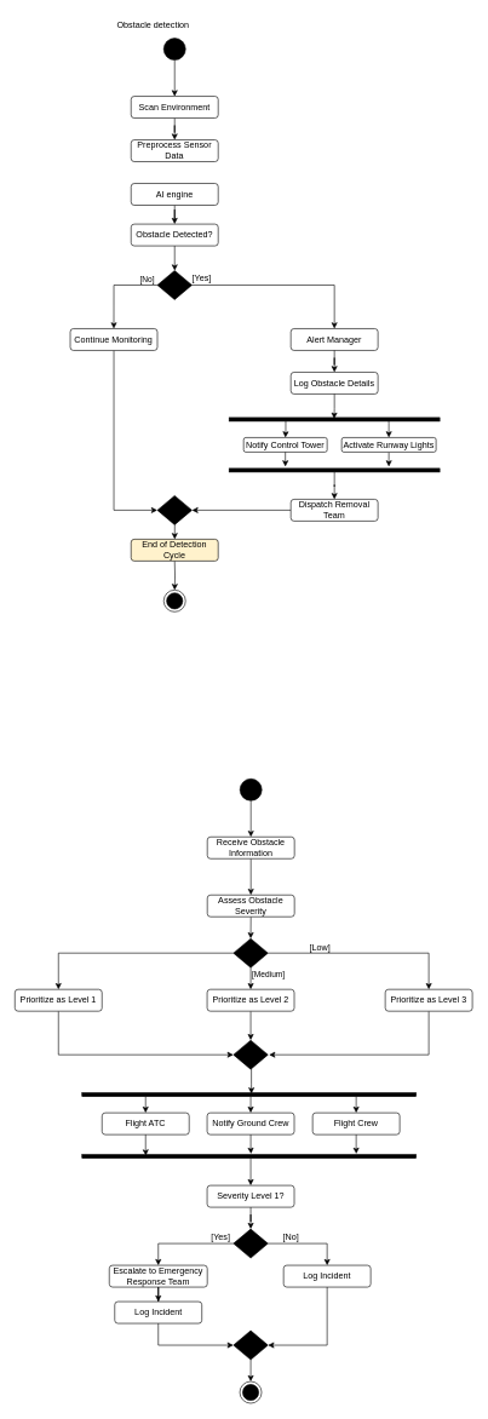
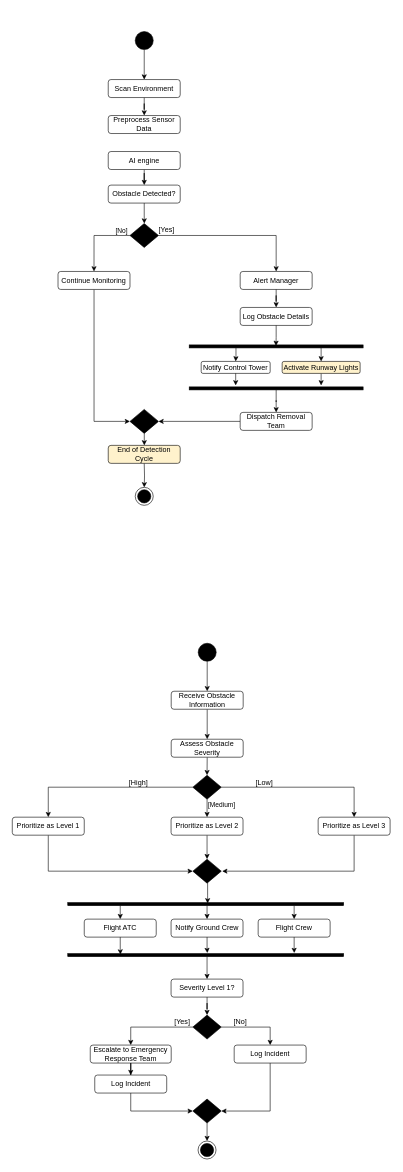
  <mxCell id="0" />
  <mxCell id="1" parent="0" />
  <mxCell id="2" value="" style="ellipse;fillColor=strokeColor;html=1;" parent="1" vertex="1"><mxGeometry x="225" y="52" width="30" height="30" as="geometry" /></mxCell>
  <mxCell id="3" value="" style="ellipse;html=1;shape=endState;fillColor=strokeColor;" parent="1" vertex="1"><mxGeometry x="225" y="812" width="30" height="30" as="geometry" /></mxCell>
  <mxCell id="4" value="" style="endArrow=classic;html=1;rounded=0;exitX=0.5;exitY=1;exitDx=0;exitDy=0;" parent="1" source="2" edge="1"><mxGeometry width="50" height="50" relative="1" as="geometry"><mxPoint x="565" y="202" as="sourcePoint" /><mxPoint x="240" y="132" as="targetPoint" /></mxGeometry></mxCell>
  <mxCell id="5" style="edgeStyle=orthogonalEdgeStyle;rounded=0;orthogonalLoop=1;jettySize=auto;html=1;" parent="1" source="6" target="22" edge="1"><mxGeometry relative="1" as="geometry" /></mxCell>
  <mxCell id="6" value="Scan Environment" style="rounded=1;whiteSpace=wrap;html=1;" parent="1" vertex="1"><mxGeometry x="180" y="132" width="120" height="30" as="geometry" /></mxCell>
  <mxCell id="7" style="edgeStyle=orthogonalEdgeStyle;rounded=0;orthogonalLoop=1;jettySize=auto;html=1;exitX=1;exitY=0.5;exitDx=0;exitDy=0;entryX=0.5;entryY=0;entryDx=0;entryDy=0;" parent="1" source="10" target="14" edge="1"><mxGeometry relative="1" as="geometry"><mxPoint x="345" y="332" as="targetPoint" /></mxGeometry></mxCell>
  <mxCell id="8" style="edgeStyle=orthogonalEdgeStyle;rounded=0;orthogonalLoop=1;jettySize=auto;html=1;entryX=0.5;entryY=0;entryDx=0;entryDy=0;exitX=0;exitY=0.5;exitDx=0;exitDy=0;" parent="1" source="10" target="28" edge="1"><mxGeometry relative="1" as="geometry" /></mxCell>
  <mxCell id="9" value="[No]" style="edgeLabel;html=1;align=center;verticalAlign=middle;resizable=0;points=[];" parent="8" vertex="1" connectable="0"><mxGeometry x="-0.334" y="1" relative="1" as="geometry"><mxPoint x="25" y="-10" as="offset" /></mxGeometry></mxCell>
  <mxCell id="10" value="" style="rhombus;fillColor=#000000;" parent="1" vertex="1"><mxGeometry x="216.25" y="372" width="47.5" height="40" as="geometry" /></mxCell>
  <mxCell id="11" style="edgeStyle=orthogonalEdgeStyle;rounded=0;orthogonalLoop=1;jettySize=auto;html=1;entryX=0.5;entryY=0;entryDx=0;entryDy=0;" parent="1" source="12" target="24" edge="1"><mxGeometry relative="1" as="geometry" /></mxCell>
  <mxCell id="12" value="AI engine" style="rounded=1;whiteSpace=wrap;html=1;" parent="1" vertex="1"><mxGeometry x="180" y="252" width="120" height="30" as="geometry" /></mxCell>
  <mxCell id="13" value="[Yes]" style="text;html=1;align=center;verticalAlign=middle;resizable=0;points=[];autosize=1;strokeColor=none;fillColor=none;" parent="1" vertex="1"><mxGeometry x="252" y="367" width="50" height="30" as="geometry" /></mxCell>
  <mxCell id="14" value="Alert Manager" style="rounded=1;whiteSpace=wrap;html=1;" parent="1" vertex="1"><mxGeometry x="400" y="452" width="120" height="30" as="geometry" /></mxCell>
  <mxCell id="15" value="" style="ellipse;fillColor=strokeColor;html=1;" parent="1" vertex="1"><mxGeometry x="330" y="1072" width="30" height="30" as="geometry" /></mxCell>
  <mxCell id="16" value="" style="endArrow=classic;html=1;rounded=0;exitX=0.5;exitY=1;exitDx=0;exitDy=0;" parent="1" source="15" edge="1"><mxGeometry width="50" height="50" relative="1" as="geometry"><mxPoint x="670" y="1222" as="sourcePoint" /><mxPoint x="345" y="1152" as="targetPoint" /></mxGeometry></mxCell>
  <mxCell id="17" style="edgeStyle=orthogonalEdgeStyle;rounded=0;orthogonalLoop=1;jettySize=auto;html=1;entryX=0.5;entryY=0;entryDx=0;entryDy=0;" parent="1" source="18" target="20" edge="1"><mxGeometry relative="1" as="geometry"><mxPoint x="345" y="1322" as="targetPoint" /></mxGeometry></mxCell>
  <mxCell id="18" value="Receive Obstacle Information" style="rounded=1;whiteSpace=wrap;html=1;" parent="1" vertex="1"><mxGeometry x="285" y="1152" width="120" height="30" as="geometry" /></mxCell>
  <mxCell id="19" style="edgeStyle=orthogonalEdgeStyle;rounded=0;orthogonalLoop=1;jettySize=auto;html=1;exitX=0.5;exitY=1;exitDx=0;exitDy=0;entryX=0.5;entryY=0;entryDx=0;entryDy=0;" parent="1" source="20" target="49" edge="1"><mxGeometry relative="1" as="geometry"><mxPoint x="345" y="1312" as="targetPoint" /></mxGeometry></mxCell>
  <mxCell id="20" value="Assess Obstacle Severity" style="rounded=1;whiteSpace=wrap;html=1;" parent="1" vertex="1"><mxGeometry x="285" y="1232" width="120" height="30" as="geometry" /></mxCell>
- <mxCell id="21" value="Obstacle detection" style="text;html=1;align=center;verticalAlign=middle;resizable=0;points=[];autosize=1;strokeColor=none;fillColor=none;" parent="1" vertex="1"><mxGeometry x="150" y="20" width="120" height="30" as="geometry" /></mxCell>
  <mxCell id="22" value="Preprocess Sensor Data" style="rounded=1;whiteSpace=wrap;html=1;" parent="1" vertex="1"><mxGeometry x="180" y="192" width="120" height="30" as="geometry" /></mxCell>
  <mxCell id="23" style="edgeStyle=orthogonalEdgeStyle;rounded=0;orthogonalLoop=1;jettySize=auto;html=1;" parent="1" source="24" target="10" edge="1"><mxGeometry relative="1" as="geometry" /></mxCell>
  <mxCell id="24" value="Obstacle Detected?" style="rounded=1;whiteSpace=wrap;html=1;" parent="1" vertex="1"><mxGeometry x="180" y="308" width="120" height="30" as="geometry" /></mxCell>
  <mxCell id="25" value="Log Obstacle Details" style="rounded=1;whiteSpace=wrap;html=1;" parent="1" vertex="1"><mxGeometry x="400" y="512" width="120" height="30" as="geometry" /></mxCell>
  <mxCell id="26" style="edgeStyle=orthogonalEdgeStyle;rounded=0;orthogonalLoop=1;jettySize=auto;html=1;entryX=0.5;entryY=0;entryDx=0;entryDy=0;" parent="1" source="14" target="25" edge="1"><mxGeometry relative="1" as="geometry" /></mxCell>
  <mxCell id="27" style="edgeStyle=orthogonalEdgeStyle;rounded=0;orthogonalLoop=1;jettySize=auto;html=1;entryX=0;entryY=0.5;entryDx=0;entryDy=0;" parent="1" source="28" target="30" edge="1"><mxGeometry relative="1" as="geometry" /></mxCell>
  <mxCell id="28" value="Continue Monitoring" style="rounded=1;whiteSpace=wrap;html=1;" parent="1" vertex="1"><mxGeometry x="96.25" y="452" width="120" height="30" as="geometry" /></mxCell>
  <mxCell id="29" style="edgeStyle=orthogonalEdgeStyle;rounded=0;orthogonalLoop=1;jettySize=auto;html=1;" parent="1" source="30" edge="1"><mxGeometry relative="1" as="geometry"><mxPoint x="240" y="742" as="targetPoint" /></mxGeometry></mxCell>
  <mxCell id="30" value="" style="rhombus;fillColor=#000000;" parent="1" vertex="1"><mxGeometry x="216.25" y="682" width="47.5" height="40" as="geometry" /></mxCell>
  <mxCell id="31" style="edgeStyle=orthogonalEdgeStyle;rounded=0;orthogonalLoop=1;jettySize=auto;html=1;entryX=0.5;entryY=0;entryDx=0;entryDy=0;" parent="1" target="3" edge="1"><mxGeometry relative="1" as="geometry"><mxPoint x="240" y="772" as="sourcePoint" /></mxGeometry></mxCell>
  <mxCell id="32" value="End of Detection Cycle" style="rounded=1;whiteSpace=wrap;html=1;fillColor=#fff2cc;" parent="1" vertex="1"><mxGeometry x="180" y="742" width="120" height="30" as="geometry" /></mxCell>
  <mxCell id="33" style="edgeStyle=orthogonalEdgeStyle;rounded=0;orthogonalLoop=1;jettySize=auto;html=1;entryX=0.5;entryY=0;entryDx=0;entryDy=0;" parent="1" source="34" target="36" edge="1"><mxGeometry relative="1" as="geometry"><Array as="points"><mxPoint x="393" y="592" /><mxPoint x="393" y="592" /></Array></mxGeometry></mxCell>
  <mxCell id="34" value="" style="html=1;points=[];perimeter=orthogonalPerimeter;fillColor=strokeColor;rotation=-90;" parent="1" vertex="1"><mxGeometry x="457.5" y="432" width="5" height="290" as="geometry" /></mxCell>
  <mxCell id="35" style="edgeStyle=orthogonalEdgeStyle;rounded=0;orthogonalLoop=1;jettySize=auto;html=1;entryX=0.686;entryY=0.499;entryDx=0;entryDy=0;entryPerimeter=0;" parent="1" source="25" target="34" edge="1"><mxGeometry relative="1" as="geometry" /></mxCell>
  <mxCell id="36" value="Notify Control Tower" style="rounded=1;whiteSpace=wrap;html=1;" parent="1" vertex="1"><mxGeometry x="335" y="602" width="115" height="20" as="geometry" /></mxCell>
  <mxCell id="37" style="edgeStyle=orthogonalEdgeStyle;rounded=0;orthogonalLoop=1;jettySize=auto;html=1;" parent="1" source="38" edge="1"><mxGeometry relative="1" as="geometry"><mxPoint x="535" y="642" as="targetPoint" /><Array as="points"><mxPoint x="535" y="632" /><mxPoint x="535" y="632" /></Array></mxGeometry></mxCell>
- <mxCell id="38" value="Activate Runway Lights" style="rounded=1;whiteSpace=wrap;html=1;" parent="1" vertex="1"><mxGeometry x="470" y="602" width="130" height="20" as="geometry" /></mxCell>
+ <mxCell id="38" value="Activate Runway Lights" style="rounded=1;whiteSpace=wrap;html=1;fillColor=#fff2cc;" parent="1" vertex="1"><mxGeometry x="470" y="602" width="130" height="20" as="geometry" /></mxCell>
  <mxCell id="39" style="edgeStyle=orthogonalEdgeStyle;rounded=0;orthogonalLoop=1;jettySize=auto;html=1;entryX=0.5;entryY=0;entryDx=0;entryDy=0;" parent="1" source="40" target="44" edge="1"><mxGeometry relative="1" as="geometry" /></mxCell>
  <mxCell id="40" value="" style="html=1;points=[];perimeter=orthogonalPerimeter;fillColor=strokeColor;rotation=-90;" parent="1" vertex="1"><mxGeometry x="457.5" y="502" width="5" height="290" as="geometry" /></mxCell>
  <mxCell id="41" style="edgeStyle=orthogonalEdgeStyle;rounded=0;orthogonalLoop=1;jettySize=auto;html=1;entryX=0.165;entryY=0.758;entryDx=0;entryDy=0;entryPerimeter=0;startArrow=classic;startFill=1;endArrow=none;endFill=0;" parent="1" source="38" target="34" edge="1"><mxGeometry relative="1" as="geometry" /></mxCell>
  <mxCell id="42" style="edgeStyle=orthogonalEdgeStyle;rounded=0;orthogonalLoop=1;jettySize=auto;html=1;entryX=1.5;entryY=0.267;entryDx=0;entryDy=0;entryPerimeter=0;" parent="1" source="36" target="40" edge="1"><mxGeometry relative="1" as="geometry" /></mxCell>
  <mxCell id="43" style="edgeStyle=orthogonalEdgeStyle;rounded=0;orthogonalLoop=1;jettySize=auto;html=1;entryX=1;entryY=0.5;entryDx=0;entryDy=0;" parent="1" source="44" target="30" edge="1"><mxGeometry relative="1" as="geometry" /></mxCell>
  <mxCell id="44" value="Dispatch Removal Team" style="rounded=1;whiteSpace=wrap;html=1;" parent="1" vertex="1"><mxGeometry x="400" y="687" width="120" height="30" as="geometry" /></mxCell>
  <mxCell id="45" style="edgeStyle=orthogonalEdgeStyle;rounded=0;orthogonalLoop=1;jettySize=auto;html=1;entryX=0.5;entryY=0;entryDx=0;entryDy=0;" parent="1" source="49" target="53" edge="1"><mxGeometry relative="1" as="geometry" /></mxCell>
  <mxCell id="46" value="[Medium]" style="edgeLabel;html=1;align=center;verticalAlign=middle;resizable=0;points=[];" parent="45" vertex="1" connectable="0"><mxGeometry x="-0.313" y="2" relative="1" as="geometry"><mxPoint x="22" as="offset" /></mxGeometry></mxCell>
  <mxCell id="47" style="edgeStyle=orthogonalEdgeStyle;rounded=0;orthogonalLoop=1;jettySize=auto;html=1;entryX=0.5;entryY=0;entryDx=0;entryDy=0;" parent="1" source="49" target="51" edge="1"><mxGeometry relative="1" as="geometry" /></mxCell>
  <mxCell id="48" style="edgeStyle=orthogonalEdgeStyle;rounded=0;orthogonalLoop=1;jettySize=auto;html=1;entryX=0.5;entryY=0;entryDx=0;entryDy=0;" parent="1" source="49" target="55" edge="1"><mxGeometry relative="1" as="geometry" /></mxCell>
  <mxCell id="49" value="" style="rhombus;fillColor=#000000;" parent="1" vertex="1"><mxGeometry x="321" y="1292" width="47.5" height="40" as="geometry" /></mxCell>
  <mxCell id="50" style="edgeStyle=orthogonalEdgeStyle;rounded=0;orthogonalLoop=1;jettySize=auto;html=1;entryX=0;entryY=0.5;entryDx=0;entryDy=0;" parent="1" source="51" target="59" edge="1"><mxGeometry relative="1" as="geometry"><Array as="points"><mxPoint x="80" y="1452" /></Array></mxGeometry></mxCell>
  <mxCell id="51" value="Prioritize as Level 1" style="rounded=1;whiteSpace=wrap;html=1;" parent="1" vertex="1"><mxGeometry x="20" y="1362" width="120" height="30" as="geometry" /></mxCell>
  <mxCell id="52" style="edgeStyle=orthogonalEdgeStyle;rounded=0;orthogonalLoop=1;jettySize=auto;html=1;entryX=0.5;entryY=0;entryDx=0;entryDy=0;" parent="1" source="53" target="59" edge="1"><mxGeometry relative="1" as="geometry" /></mxCell>
  <mxCell id="53" value="Prioritize as Level 2" style="rounded=1;whiteSpace=wrap;html=1;" parent="1" vertex="1"><mxGeometry x="284.75" y="1362" width="120" height="30" as="geometry" /></mxCell>
  <mxCell id="54" style="edgeStyle=orthogonalEdgeStyle;rounded=0;orthogonalLoop=1;jettySize=auto;html=1;" parent="1" source="55" edge="1"><mxGeometry relative="1" as="geometry"><mxPoint x="370" y="1452" as="targetPoint" /><Array as="points"><mxPoint x="590" y="1452" /></Array></mxGeometry></mxCell>
  <mxCell id="55" value="Prioritize as Level 3" style="rounded=1;whiteSpace=wrap;html=1;" parent="1" vertex="1"><mxGeometry x="530" y="1362" width="120" height="30" as="geometry" /></mxCell>
+ <mxCell id="56" value="[High]" style="text;html=1;align=center;verticalAlign=middle;resizable=0;points=[];autosize=1;strokeColor=none;fillColor=none;" parent="1" vertex="1"><mxGeometry x="205" y="1290" width="50" height="30" as="geometry" /></mxCell>
  <mxCell id="57" value="[Low]" style="text;html=1;align=center;verticalAlign=middle;resizable=0;points=[];autosize=1;strokeColor=none;fillColor=none;" parent="1" vertex="1"><mxGeometry x="415" y="1290" width="50" height="30" as="geometry" /></mxCell>
  <mxCell id="58" value="Flight ATC" style="rounded=1;whiteSpace=wrap;html=1;" parent="1" vertex="1"><mxGeometry x="140" y="1532" width="120" height="30" as="geometry" /></mxCell>
  <mxCell id="59" value="" style="rhombus;fillColor=#000000;" parent="1" vertex="1"><mxGeometry x="321" y="1432" width="47.5" height="40" as="geometry" /></mxCell>
  <mxCell id="60" style="edgeStyle=orthogonalEdgeStyle;rounded=0;orthogonalLoop=1;jettySize=auto;html=1;entryX=0.5;entryY=0;entryDx=0;entryDy=0;" parent="1" source="63" target="64" edge="1"><mxGeometry relative="1" as="geometry"><Array as="points"><mxPoint x="340" y="1522" /><mxPoint x="340" y="1522" /></Array></mxGeometry></mxCell>
  <mxCell id="61" style="edgeStyle=orthogonalEdgeStyle;rounded=0;orthogonalLoop=1;jettySize=auto;html=1;entryX=0.5;entryY=0;entryDx=0;entryDy=0;" parent="1" source="63" target="58" edge="1"><mxGeometry relative="1" as="geometry"><Array as="points"><mxPoint x="200" y="1512" /><mxPoint x="200" y="1512" /></Array></mxGeometry></mxCell>
  <mxCell id="62" style="edgeStyle=orthogonalEdgeStyle;rounded=0;orthogonalLoop=1;jettySize=auto;html=1;entryX=0.5;entryY=0;entryDx=0;entryDy=0;" parent="1" source="63" target="65" edge="1"><mxGeometry relative="1" as="geometry"><Array as="points"><mxPoint x="490" y="1522" /><mxPoint x="490" y="1522" /></Array></mxGeometry></mxCell>
  <mxCell id="63" value="" style="html=1;points=[];perimeter=orthogonalPerimeter;fillColor=strokeColor;rotation=-90;" parent="1" vertex="1"><mxGeometry x="340" y="1277" width="5" height="460" as="geometry" /></mxCell>
  <mxCell id="64" value="Notify Ground Crew" style="rounded=1;whiteSpace=wrap;html=1;" parent="1" vertex="1"><mxGeometry x="284.75" y="1532" width="120" height="30" as="geometry" /></mxCell>
  <mxCell id="65" value="Flight Crew" style="rounded=1;whiteSpace=wrap;html=1;" parent="1" vertex="1"><mxGeometry x="430" y="1532" width="120" height="30" as="geometry" /></mxCell>
  <mxCell id="66" style="edgeStyle=orthogonalEdgeStyle;rounded=0;orthogonalLoop=1;jettySize=auto;html=1;entryX=0.764;entryY=0.507;entryDx=0;entryDy=0;entryPerimeter=0;" parent="1" source="59" target="63" edge="1"><mxGeometry relative="1" as="geometry"><Array as="points"><mxPoint x="345" y="1492" /><mxPoint x="345" y="1492" /><mxPoint x="345" y="1506" /></Array></mxGeometry></mxCell>
  <mxCell id="67" style="edgeStyle=orthogonalEdgeStyle;rounded=0;orthogonalLoop=1;jettySize=auto;html=1;entryX=0.5;entryY=0;entryDx=0;entryDy=0;" parent="1" source="68" target="73" edge="1"><mxGeometry relative="1" as="geometry"><Array as="points"><mxPoint x="345" y="1602" /><mxPoint x="345" y="1602" /></Array></mxGeometry></mxCell>
  <mxCell id="68" value="" style="html=1;points=[];perimeter=orthogonalPerimeter;fillColor=strokeColor;rotation=-90;" parent="1" vertex="1"><mxGeometry x="340" y="1362" width="5" height="460" as="geometry" /></mxCell>
  <mxCell id="69" style="edgeStyle=orthogonalEdgeStyle;rounded=0;orthogonalLoop=1;jettySize=auto;html=1;entryX=0.713;entryY=0.191;entryDx=0;entryDy=0;entryPerimeter=0;" parent="1" source="58" target="68" edge="1"><mxGeometry relative="1" as="geometry" /></mxCell>
  <mxCell id="70" style="edgeStyle=orthogonalEdgeStyle;rounded=0;orthogonalLoop=1;jettySize=auto;html=1;entryX=1.2;entryY=0.506;entryDx=0;entryDy=0;entryPerimeter=0;" parent="1" source="64" target="68" edge="1"><mxGeometry relative="1" as="geometry" /></mxCell>
  <mxCell id="71" style="edgeStyle=orthogonalEdgeStyle;rounded=0;orthogonalLoop=1;jettySize=auto;html=1;entryX=1.2;entryY=0.821;entryDx=0;entryDy=0;entryPerimeter=0;" parent="1" source="65" target="68" edge="1"><mxGeometry relative="1" as="geometry" /></mxCell>
  <mxCell id="72" style="edgeStyle=orthogonalEdgeStyle;rounded=0;orthogonalLoop=1;jettySize=auto;html=1;entryX=0.5;entryY=0;entryDx=0;entryDy=0;" parent="1" source="73" target="76" edge="1"><mxGeometry relative="1" as="geometry" /></mxCell>
  <mxCell id="73" value="Severity Level 1?" style="rounded=1;whiteSpace=wrap;html=1;" parent="1" vertex="1"><mxGeometry x="284.75" y="1632" width="120" height="30" as="geometry" /></mxCell>
  <mxCell id="74" style="edgeStyle=orthogonalEdgeStyle;rounded=0;orthogonalLoop=1;jettySize=auto;html=1;entryX=0.5;entryY=0;entryDx=0;entryDy=0;" parent="1" source="76" target="78" edge="1"><mxGeometry relative="1" as="geometry" /></mxCell>
  <mxCell id="75" style="edgeStyle=orthogonalEdgeStyle;rounded=0;orthogonalLoop=1;jettySize=auto;html=1;entryX=0.5;entryY=0;entryDx=0;entryDy=0;" parent="1" source="76" target="80" edge="1"><mxGeometry relative="1" as="geometry" /></mxCell>
  <mxCell id="76" value="" style="rhombus;fillColor=#000000;" parent="1" vertex="1"><mxGeometry x="321" y="1692" width="47.5" height="40" as="geometry" /></mxCell>
  <mxCell id="77" style="edgeStyle=orthogonalEdgeStyle;rounded=0;orthogonalLoop=1;jettySize=auto;html=1;entryX=0.5;entryY=0;entryDx=0;entryDy=0;" parent="1" source="78" target="82" edge="1"><mxGeometry relative="1" as="geometry" /></mxCell>
  <mxCell id="78" value="Escalate to Emergency Response Team" style="rounded=1;whiteSpace=wrap;html=1;" parent="1" vertex="1"><mxGeometry x="150" y="1742" width="135" height="30" as="geometry" /></mxCell>
  <mxCell id="79" style="edgeStyle=orthogonalEdgeStyle;rounded=0;orthogonalLoop=1;jettySize=auto;html=1;entryX=1;entryY=0.5;entryDx=0;entryDy=0;" parent="1" source="80" target="84" edge="1"><mxGeometry relative="1" as="geometry"><Array as="points"><mxPoint x="450" y="1852" /></Array></mxGeometry></mxCell>
  <mxCell id="80" value="Log Incident" style="rounded=1;whiteSpace=wrap;html=1;" parent="1" vertex="1"><mxGeometry x="390" y="1742" width="120" height="30" as="geometry" /></mxCell>
  <mxCell id="81" style="edgeStyle=orthogonalEdgeStyle;rounded=0;orthogonalLoop=1;jettySize=auto;html=1;entryX=0;entryY=0.5;entryDx=0;entryDy=0;exitX=0.5;exitY=1;exitDx=0;exitDy=0;" parent="1" source="82" target="84" edge="1"><mxGeometry relative="1" as="geometry" /></mxCell>
  <mxCell id="82" value="Log Incident" style="rounded=1;whiteSpace=wrap;html=1;" parent="1" vertex="1"><mxGeometry x="157.5" y="1792" width="120" height="30" as="geometry" /></mxCell>
  <mxCell id="83" style="edgeStyle=orthogonalEdgeStyle;rounded=0;orthogonalLoop=1;jettySize=auto;html=1;entryX=0.5;entryY=0;entryDx=0;entryDy=0;" parent="1" source="84" target="85" edge="1"><mxGeometry relative="1" as="geometry" /></mxCell>
  <mxCell id="84" value="" style="rhombus;fillColor=#000000;" parent="1" vertex="1"><mxGeometry x="321" y="1832" width="47.5" height="40" as="geometry" /></mxCell>
  <mxCell id="85" value="" style="ellipse;html=1;shape=endState;fillColor=strokeColor;" parent="1" vertex="1"><mxGeometry x="329.75" y="1902" width="30" height="30" as="geometry" /></mxCell>
  <mxCell id="86" value="[No]" style="text;html=1;align=center;verticalAlign=middle;resizable=0;points=[];autosize=1;strokeColor=none;fillColor=none;" vertex="1" parent="1"><mxGeometry x="375" y="1688" width="50" height="30" as="geometry" /></mxCell>
  <mxCell id="87" value="[Yes]" style="text;html=1;align=center;verticalAlign=middle;resizable=0;points=[];autosize=1;strokeColor=none;fillColor=none;" vertex="1" parent="1"><mxGeometry x="277.5" y="1688" width="50" height="30" as="geometry" /></mxCell>
